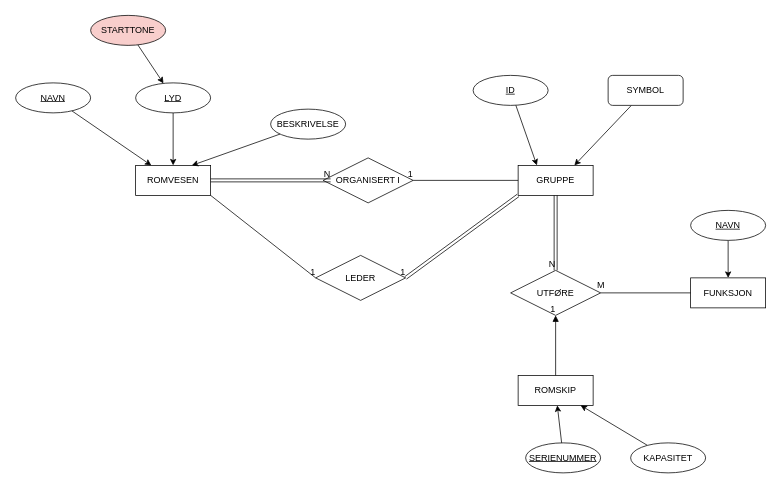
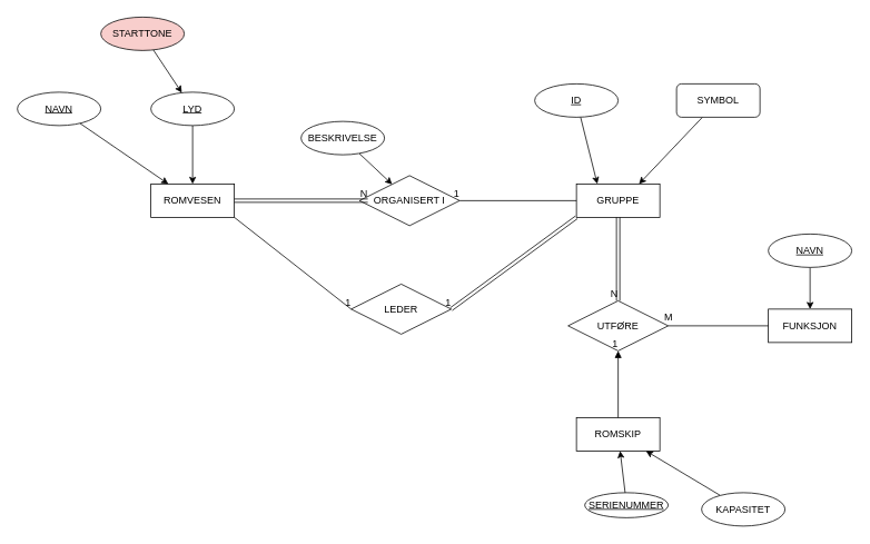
  <mxCell id="0" />
  <mxCell id="1" parent="0" />
  <mxCell id="2" value="ROMVESEN" style="whiteSpace=wrap;html=1;align=center;" vertex="1" parent="1"><mxGeometry x="180" y="220" width="100" height="40" as="geometry" /></mxCell>
  <mxCell id="3" style="edgeStyle=none;html=1;" edge="1" parent="1" source="4" target="2"><mxGeometry relative="1" as="geometry" /></mxCell>
  <mxCell id="4" value="NAVN" style="ellipse;whiteSpace=wrap;html=1;align=center;fontStyle=4;" vertex="1" parent="1"><mxGeometry x="20" y="110" width="100" height="40" as="geometry" /></mxCell>
  <mxCell id="5" style="edgeStyle=none;html=1;entryX=0.5;entryY=0;entryDx=0;entryDy=0;" edge="1" parent="1" source="6" target="2"><mxGeometry relative="1" as="geometry" /></mxCell>
  <mxCell id="6" value="LYD" style="ellipse;whiteSpace=wrap;html=1;align=center;fontStyle=4;" vertex="1" parent="1"><mxGeometry x="180" y="110" width="100" height="40" as="geometry" /></mxCell>
  <mxCell id="7" style="edgeStyle=none;html=1;" edge="1" parent="1" source="8" target="6"><mxGeometry relative="1" as="geometry" /></mxCell>
  <mxCell id="8" value="STARTTONE" style="ellipse;whiteSpace=wrap;html=1;align=center;fillColor=#f8cecc;" vertex="1" parent="1"><mxGeometry x="120" y="20" width="100" height="40" as="geometry" /></mxCell>
- <mxCell id="9" style="edgeStyle=none;html=1;entryX=0.75;entryY=0;entryDx=0;entryDy=0;" edge="1" parent="1" source="10" target="2"><mxGeometry relative="1" as="geometry" /></mxCell>
+ <mxCell id="9" style="edgeStyle=none;html=1;" edge="1" parent="1" source="10" target="12"><mxGeometry relative="1" as="geometry" /></mxCell>
  <mxCell id="10" value="BESKRIVELSE" style="ellipse;whiteSpace=wrap;html=1;align=center;" vertex="1" parent="1"><mxGeometry x="360" y="145" width="100" height="40" as="geometry" /></mxCell>
  <mxCell id="11" value="GRUPPE" style="whiteSpace=wrap;html=1;align=center;" vertex="1" parent="1"><mxGeometry x="690" y="220" width="100" height="40" as="geometry" /></mxCell>
  <mxCell id="12" value="ORGANISERT I" style="shape=rhombus;perimeter=rhombusPerimeter;whiteSpace=wrap;html=1;align=center;" vertex="1" parent="1"><mxGeometry x="430" y="210" width="120" height="60" as="geometry" /></mxCell>
  <mxCell id="13" value="" style="shape=link;html=1;rounded=0;exitX=1;exitY=0.5;exitDx=0;exitDy=0;" edge="1" parent="1" source="2"><mxGeometry relative="1" as="geometry"><mxPoint x="450" y="240" as="sourcePoint" /><mxPoint x="440" y="240" as="targetPoint" /></mxGeometry></mxCell>
  <mxCell id="14" value="N" style="resizable=0;html=1;align=right;verticalAlign=bottom;" connectable="0" vertex="1" parent="13"><mxGeometry x="1" relative="1" as="geometry" /></mxCell>
  <mxCell id="15" value="" style="endArrow=none;html=1;rounded=0;exitX=0;exitY=0.5;exitDx=0;exitDy=0;" edge="1" parent="1" source="11"><mxGeometry relative="1" as="geometry"><mxPoint x="450" y="240" as="sourcePoint" /><mxPoint x="550" y="240" as="targetPoint" /></mxGeometry></mxCell>
  <mxCell id="16" value="1" style="resizable=0;html=1;align=right;verticalAlign=bottom;" connectable="0" vertex="1" parent="15"><mxGeometry x="1" relative="1" as="geometry" /></mxCell>
  <mxCell id="17" style="edgeStyle=none;html=1;entryX=0.25;entryY=0;entryDx=0;entryDy=0;" edge="1" parent="1" source="18" target="11"><mxGeometry relative="1" as="geometry" /></mxCell>
- <mxCell id="18" value="ID" style="ellipse;whiteSpace=wrap;html=1;align=center;fontStyle=4;" vertex="1" parent="1"><mxGeometry x="630" y="100" width="100" height="40" as="geometry" /></mxCell>
+ <mxCell id="18" value="ID" style="ellipse;whiteSpace=wrap;html=1;align=center;fontStyle=4;" vertex="1" parent="1"><mxGeometry x="640" y="100" width="100" height="40" as="geometry" /></mxCell>
  <mxCell id="19" style="edgeStyle=none;html=1;entryX=0.75;entryY=0;entryDx=0;entryDy=0;" edge="1" parent="1" source="20" target="11"><mxGeometry relative="1" as="geometry"><mxPoint x="840" y="190" as="targetPoint" /></mxGeometry></mxCell>
  <mxCell id="20" value="SYMBOL" style="whiteSpace=wrap;html=1;align=center;rounded=1;" vertex="1" parent="1"><mxGeometry x="810" y="100" width="100" height="40" as="geometry" /></mxCell>
  <mxCell id="21" value="LEDER" style="shape=rhombus;perimeter=rhombusPerimeter;whiteSpace=wrap;html=1;align=center;" vertex="1" parent="1"><mxGeometry x="420" y="340" width="120" height="60" as="geometry" /></mxCell>
  <mxCell id="22" value="" style="endArrow=none;html=1;rounded=0;exitX=1;exitY=1;exitDx=0;exitDy=0;entryX=0;entryY=0.5;entryDx=0;entryDy=0;" edge="1" parent="1" source="2" target="21"><mxGeometry relative="1" as="geometry"><mxPoint x="450" y="240" as="sourcePoint" /><mxPoint x="610" y="240" as="targetPoint" /></mxGeometry></mxCell>
  <mxCell id="23" value="1" style="resizable=0;html=1;align=right;verticalAlign=bottom;" connectable="0" vertex="1" parent="22"><mxGeometry x="1" relative="1" as="geometry" /></mxCell>
  <mxCell id="24" value="" style="shape=link;html=1;rounded=0;entryX=1;entryY=0.5;entryDx=0;entryDy=0;exitX=0;exitY=1;exitDx=0;exitDy=0;" edge="1" parent="1" source="11" target="21"><mxGeometry relative="1" as="geometry"><mxPoint x="450" y="240" as="sourcePoint" /><mxPoint x="610" y="240" as="targetPoint" /></mxGeometry></mxCell>
  <mxCell id="25" value="1" style="resizable=0;html=1;align=right;verticalAlign=bottom;" connectable="0" vertex="1" parent="24"><mxGeometry x="1" relative="1" as="geometry" /></mxCell>
  <mxCell id="26" value="UTFØRE" style="shape=rhombus;perimeter=rhombusPerimeter;whiteSpace=wrap;html=1;align=center;" vertex="1" parent="1"><mxGeometry x="680" y="360" width="120" height="60" as="geometry" /></mxCell>
  <mxCell id="27" value="ROMSKIP" style="whiteSpace=wrap;html=1;align=center;" vertex="1" parent="1"><mxGeometry x="690" y="500" width="100" height="40" as="geometry" /></mxCell>
  <mxCell id="28" value="FUNKSJON" style="whiteSpace=wrap;html=1;align=center;" vertex="1" parent="1"><mxGeometry x="920" y="370" width="100" height="40" as="geometry" /></mxCell>
  <mxCell id="29" style="edgeStyle=none;html=1;" edge="1" parent="1" source="30" target="28"><mxGeometry relative="1" as="geometry" /></mxCell>
  <mxCell id="30" value="NAVN" style="ellipse;whiteSpace=wrap;html=1;align=center;fontStyle=4;" vertex="1" parent="1"><mxGeometry x="920" y="280" width="100" height="40" as="geometry" /></mxCell>
  <mxCell id="31" style="edgeStyle=none;html=1;" edge="1" parent="1" source="32" target="27"><mxGeometry relative="1" as="geometry" /></mxCell>
- <mxCell id="32" value="SERIENUMMER" style="ellipse;whiteSpace=wrap;html=1;align=center;fontStyle=4;" vertex="1" parent="1"><mxGeometry x="700" y="590" width="100" height="40" as="geometry" /></mxCell>
+ <mxCell id="32" value="SERIENUMMER" style="ellipse;whiteSpace=wrap;html=1;align=center;fontStyle=4;" vertex="1" parent="1"><mxGeometry x="700" y="590" width="100" height="30" as="geometry" /></mxCell>
  <mxCell id="33" style="edgeStyle=none;html=1;" edge="1" parent="1" source="34" target="27"><mxGeometry relative="1" as="geometry" /></mxCell>
  <mxCell id="34" value="KAPASITET" style="ellipse;whiteSpace=wrap;html=1;align=center;" vertex="1" parent="1"><mxGeometry x="840" y="590" width="100" height="40" as="geometry" /></mxCell>
  <mxCell id="35" value="" style="shape=link;html=1;rounded=0;entryX=0.5;entryY=0;entryDx=0;entryDy=0;exitX=0.5;exitY=1;exitDx=0;exitDy=0;" edge="1" parent="1" source="11" target="26"><mxGeometry relative="1" as="geometry"><mxPoint x="450" y="240" as="sourcePoint" /><mxPoint x="610" y="240" as="targetPoint" /></mxGeometry></mxCell>
  <mxCell id="36" value="N" style="resizable=0;html=1;align=right;verticalAlign=bottom;" connectable="0" vertex="1" parent="35"><mxGeometry x="1" relative="1" as="geometry" /></mxCell>
  <mxCell id="37" value="" style="endArrow=none;html=1;rounded=0;entryX=0;entryY=0.5;entryDx=0;entryDy=0;exitX=1;exitY=0.5;exitDx=0;exitDy=0;" edge="1" parent="1" source="26" target="28"><mxGeometry relative="1" as="geometry"><mxPoint x="450" y="240" as="sourcePoint" /><mxPoint x="610" y="240" as="targetPoint" /></mxGeometry></mxCell>
  <mxCell id="38" value="M" style="text;html=1;align=center;verticalAlign=middle;resizable=0;points=[];autosize=1;strokeColor=none;fillColor=none;" vertex="1" parent="1"><mxGeometry x="785" y="365" width="30" height="30" as="geometry" /></mxCell>
  <mxCell id="39" value="" style="endArrow=block;html=1;rounded=0;entryX=0.5;entryY=1;entryDx=0;entryDy=0;" edge="1" parent="1" source="27" target="26"><mxGeometry relative="1" as="geometry"><mxPoint x="450" y="240" as="sourcePoint" /><mxPoint x="610" y="240" as="targetPoint" /></mxGeometry></mxCell>
  <mxCell id="40" value="1" style="resizable=0;html=1;align=right;verticalAlign=bottom;" connectable="0" vertex="1" parent="39"><mxGeometry x="1" relative="1" as="geometry" /></mxCell>
